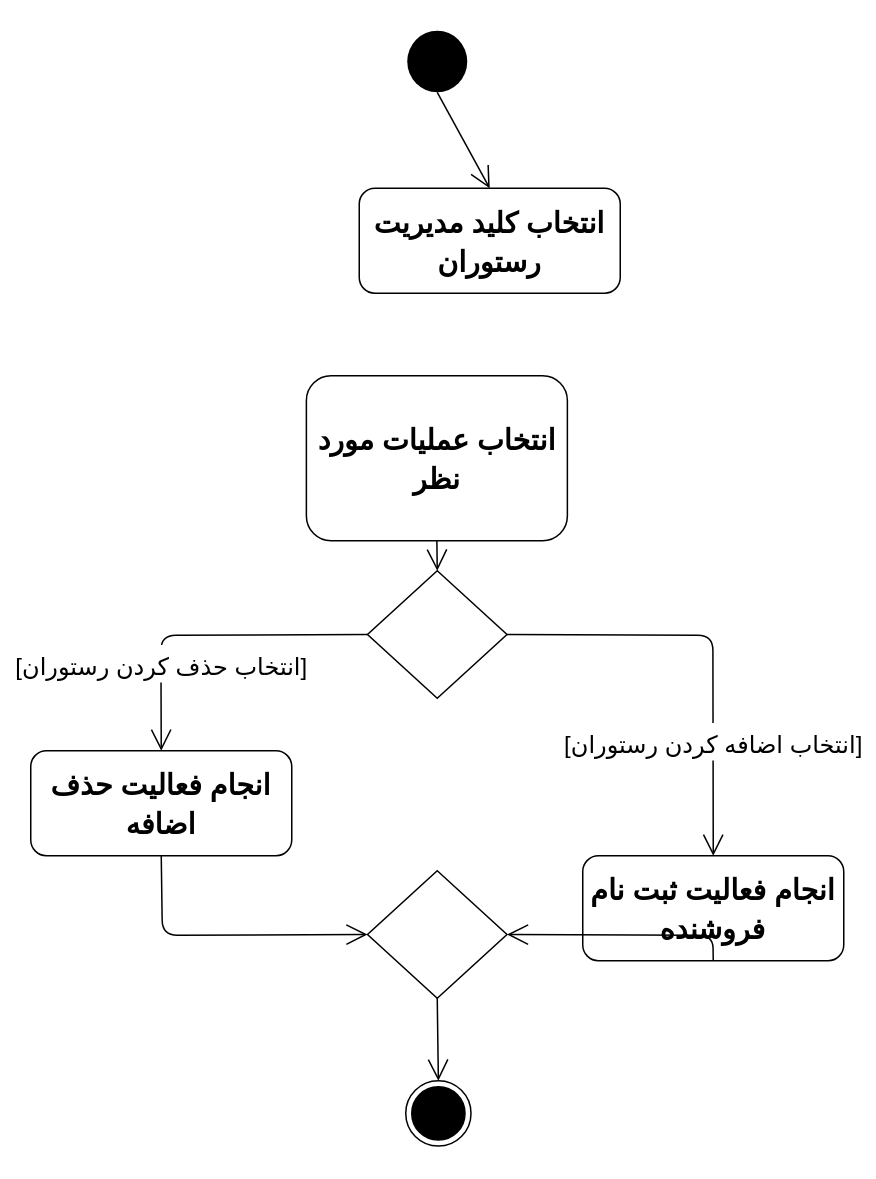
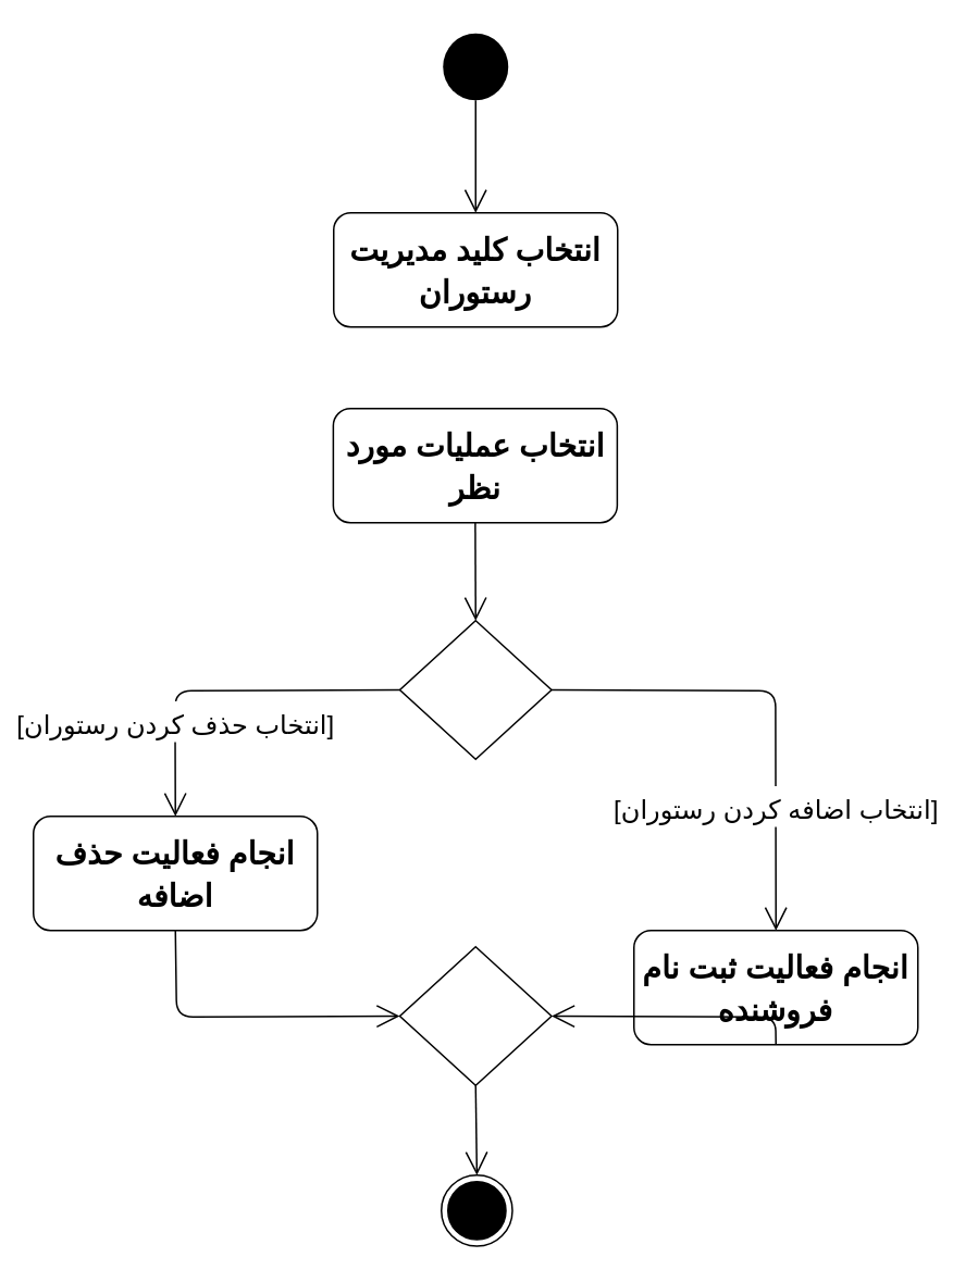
  <mxCell id="0" />
  <mxCell id="1" parent="0" />
  <mxCell id="2" value="" style="ellipse;fillColor=#000000;strokeColor=none;aspect=fixed;" parent="1" vertex="1"><mxGeometry x="271" y="20" width="40" height="41.03" as="geometry" /></mxCell>
  <mxCell id="3" value="" style="endArrow=open;endFill=1;endSize=12;html=1;fontSize=21;exitX=0.5;exitY=1;exitDx=0;exitDy=0;entryX=0.5;entryY=0;entryDx=0;entryDy=0;" parent="1" source="2" target="5" edge="1"><mxGeometry width="160" relative="1" as="geometry"><mxPoint x="292.75" y="393" as="sourcePoint" /><mxPoint x="292.75" y="463" as="targetPoint" /></mxGeometry></mxCell>
  <mxCell id="4" value="" style="endArrow=open;endFill=1;endSize=12;html=1;fontSize=21;exitX=0.5;exitY=1;exitDx=0;exitDy=0;entryX=0.5;entryY=0;entryDx=0;entryDy=0;" parent="1" source="16" target="9" edge="1"><mxGeometry width="160" relative="1" as="geometry"><mxPoint x="292.75" y="420" as="sourcePoint" /><mxPoint x="292.75" y="490" as="targetPoint" /></mxGeometry></mxCell>
- <mxCell id="5" value="&lt;span style=&quot;font-size: 19px&quot;&gt;انتخاب کلید مدیریت رستوران&lt;/span&gt;" style="shape=rect;html=1;rounded=1;whiteSpace=wrap;align=center;fontSize=21;fontStyle=1" parent="1" vertex="1"><mxGeometry x="239" y="125" width="174" height="70" as="geometry" /></mxCell>
+ <mxCell id="5" value="&lt;span style=&quot;font-size: 19px&quot;&gt;انتخاب کلید مدیریت رستوران&lt;/span&gt;" style="shape=rect;html=1;rounded=1;whiteSpace=wrap;align=center;fontSize=21;fontStyle=1" parent="1" vertex="1"><mxGeometry x="204" y="130" width="174" height="70" as="geometry" /></mxCell>
  <mxCell id="6" value="" style="ellipse;html=1;shape=endState;fillColor=#000000;strokeColor=#000000;aspect=fixed;" parent="1" vertex="1"><mxGeometry x="270" y="720" width="43.5" height="43.5" as="geometry" /></mxCell>
  <mxCell id="7" value="&lt;span style=&quot;font-size: 19px&quot;&gt;انجام فعالیت ثبت نام فروشنده&lt;br&gt;&lt;/span&gt;" style="shape=rect;html=1;rounded=1;whiteSpace=wrap;align=center;fontSize=21;fontStyle=1" parent="1" vertex="1"><mxGeometry x="388" y="570" width="174" height="70" as="geometry" /></mxCell>
  <mxCell id="8" value="" style="endArrow=open;endFill=1;endSize=12;html=1;fontSize=21;entryX=0.5;entryY=0;entryDx=0;entryDy=0;exitX=0.5;exitY=1;exitDx=0;exitDy=0;" parent="1" source="13" target="6" edge="1"><mxGeometry width="160" relative="1" as="geometry"><mxPoint x="306.75" y="600" as="sourcePoint" /><mxPoint x="290.75" y="703" as="targetPoint" /></mxGeometry></mxCell>
  <mxCell id="9" value="" style="rhombus;" parent="1" vertex="1"><mxGeometry x="244.5" y="380" width="93" height="85" as="geometry" /></mxCell>
  <mxCell id="10" value="&lt;font style=&quot;font-size: 16px&quot;&gt;[انتخاب حذف کردن رستوران]&lt;/font&gt;" style="endArrow=open;endFill=1;endSize=12;html=1;fontSize=21;exitX=0;exitY=0.5;exitDx=0;exitDy=0;entryX=0.5;entryY=0;entryDx=0;entryDy=0;" parent="1" source="9" target="12" edge="1"><mxGeometry x="0.466" width="160" relative="1" as="geometry"><mxPoint x="302.75" y="300" as="sourcePoint" /><mxPoint x="302.75" y="360" as="targetPoint" /><Array as="points"><mxPoint x="106.75" y="423" /></Array><mxPoint as="offset" /></mxGeometry></mxCell>
  <mxCell id="11" value="&lt;font style=&quot;font-size: 16px&quot;&gt;[انتخاب اضافه کردن رستوران]&lt;/font&gt;" style="endArrow=open;endFill=1;endSize=12;html=1;fontSize=21;exitX=1;exitY=0.5;exitDx=0;exitDy=0;entryX=0.5;entryY=0;entryDx=0;entryDy=0;" parent="1" source="9" target="7" edge="1"><mxGeometry x="0.465" width="160" relative="1" as="geometry"><mxPoint x="368.75" y="320" as="sourcePoint" /><mxPoint x="478.75" y="610" as="targetPoint" /><Array as="points"><mxPoint x="474.75" y="423" /></Array><mxPoint as="offset" /></mxGeometry></mxCell>
  <mxCell id="12" value="&lt;span style=&quot;font-size: 19px&quot;&gt;انجام فعالیت حذف اضافه&lt;/span&gt;" style="shape=rect;html=1;rounded=1;whiteSpace=wrap;align=center;fontSize=21;fontStyle=1" parent="1" vertex="1"><mxGeometry x="20" y="500" width="174" height="70" as="geometry" /></mxCell>
  <mxCell id="13" value="" style="rhombus;" parent="1" vertex="1"><mxGeometry x="244.5" y="580" width="93" height="85" as="geometry" /></mxCell>
  <mxCell id="14" value="" style="endArrow=open;endFill=1;endSize=12;html=1;fontSize=21;exitX=0.5;exitY=1;exitDx=0;exitDy=0;entryX=1;entryY=0.5;entryDx=0;entryDy=0;" parent="1" source="7" target="13" edge="1"><mxGeometry width="160" relative="1" as="geometry"><mxPoint x="340.5" y="762.5" as="sourcePoint" /><mxPoint x="482" y="690" as="targetPoint" /><Array as="points"><mxPoint x="474.75" y="623" /></Array></mxGeometry></mxCell>
  <mxCell id="15" value="" style="endArrow=open;endFill=1;endSize=12;html=1;fontSize=21;exitX=0.5;exitY=1;exitDx=0;exitDy=0;entryX=0;entryY=0.5;entryDx=0;entryDy=0;" parent="1" source="12" target="13" edge="1"><mxGeometry width="160" relative="1" as="geometry"><mxPoint x="486.58" y="620" as="sourcePoint" /><mxPoint x="486.58" y="690" as="targetPoint" /><Array as="points"><mxPoint x="107.75" y="623" /></Array></mxGeometry></mxCell>
- <mxCell id="16" value="&lt;span style=&quot;font-size: 19px&quot;&gt;انتخاب عملیات مورد نظر&lt;/span&gt;" style="shape=rect;html=1;rounded=1;whiteSpace=wrap;align=center;fontSize=21;fontStyle=1" parent="1" vertex="1"><mxGeometry x="203.75" y="250" width="174" height="110" as="geometry" /></mxCell>
+ <mxCell id="16" value="&lt;span style=&quot;font-size: 19px&quot;&gt;انتخاب عملیات مورد نظر&lt;/span&gt;" style="shape=rect;html=1;rounded=1;whiteSpace=wrap;align=center;fontSize=21;fontStyle=1" parent="1" vertex="1"><mxGeometry x="203.75" y="250" width="174" height="70" as="geometry" /></mxCell>
